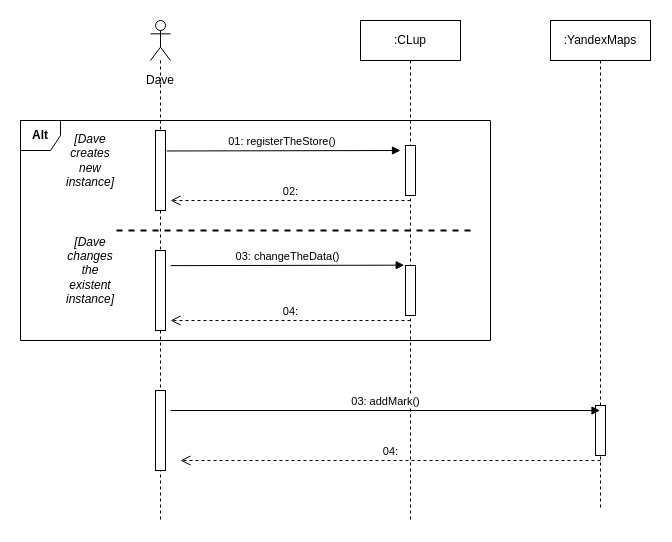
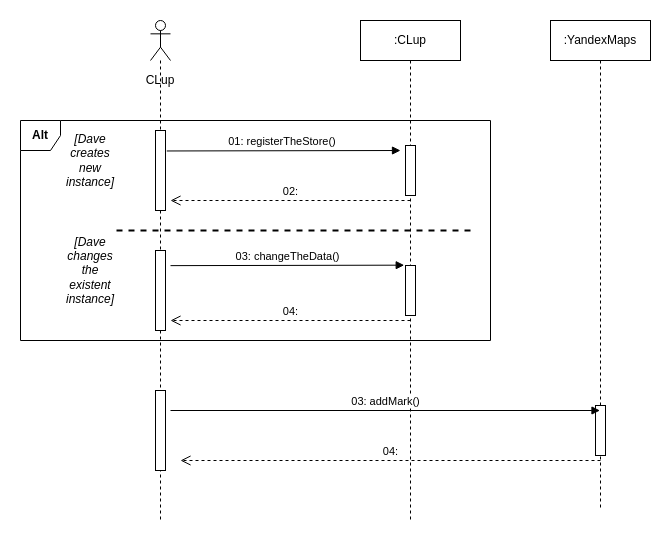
  <mxCell id="0" />
  <mxCell id="1" parent="0" />
  <mxCell id="2" value="" style="shape=umlLifeline;participant=umlActor;perimeter=lifelinePerimeter;whiteSpace=wrap;html=1;container=1;collapsible=0;recursiveResize=0;verticalAlign=top;spacingTop=36;outlineConnect=0;" vertex="1" parent="1"><mxGeometry x="150" y="20" width="20" height="500" as="geometry" /></mxCell>
  <mxCell id="3" value="" style="html=1;points=[];perimeter=orthogonalPerimeter;" vertex="1" parent="2"><mxGeometry x="5" y="110" width="10" height="80" as="geometry" /></mxCell>
  <mxCell id="4" value="" style="html=1;points=[];perimeter=orthogonalPerimeter;" vertex="1" parent="2"><mxGeometry x="5" y="370" width="10" height="80" as="geometry" /></mxCell>
  <mxCell id="5" value="" style="html=1;points=[];perimeter=orthogonalPerimeter;" vertex="1" parent="2"><mxGeometry x="5" y="230" width="10" height="80" as="geometry" /></mxCell>
  <mxCell id="6" value=":CLup" style="shape=umlLifeline;perimeter=lifelinePerimeter;whiteSpace=wrap;html=1;container=1;collapsible=0;recursiveResize=0;outlineConnect=0;" vertex="1" parent="1"><mxGeometry x="360" y="20" width="100" height="500" as="geometry" /></mxCell>
  <mxCell id="7" value="" style="html=1;points=[];perimeter=orthogonalPerimeter;" vertex="1" parent="6"><mxGeometry x="45" y="125" width="10" height="50" as="geometry" /></mxCell>
  <mxCell id="8" value="" style="html=1;points=[];perimeter=orthogonalPerimeter;" vertex="1" parent="6"><mxGeometry x="45" y="245" width="10" height="50" as="geometry" /></mxCell>
- <mxCell id="9" value="Dave" style="text;html=1;strokeColor=none;fillColor=none;align=center;verticalAlign=middle;whiteSpace=wrap;rounded=0;" vertex="1" parent="1"><mxGeometry x="140" y="70" width="40" height="20" as="geometry" /></mxCell>
+ <mxCell id="9" value="CLup" style="text;html=1;strokeColor=none;fillColor=none;align=center;verticalAlign=middle;whiteSpace=wrap;rounded=0;" vertex="1" parent="1"><mxGeometry x="140" y="70" width="40" height="20" as="geometry" /></mxCell>
  <mxCell id="10" value="01: registerTheStore()&amp;nbsp;" style="html=1;verticalAlign=bottom;endArrow=block;exitX=1.128;exitY=0.256;exitDx=0;exitDy=0;exitPerimeter=0;" edge="1" parent="1" source="3"><mxGeometry width="80" relative="1" as="geometry"><mxPoint x="170" y="150" as="sourcePoint" /><mxPoint x="400" y="150" as="targetPoint" /></mxGeometry></mxCell>
  <mxCell id="11" value=":YandexMaps" style="shape=umlLifeline;perimeter=lifelinePerimeter;whiteSpace=wrap;html=1;container=1;collapsible=0;recursiveResize=0;outlineConnect=0;" vertex="1" parent="1"><mxGeometry x="550" y="20" width="100" height="490" as="geometry" /></mxCell>
  <mxCell id="12" value="" style="html=1;points=[];perimeter=orthogonalPerimeter;" vertex="1" parent="11"><mxGeometry x="45" y="385" width="10" height="50" as="geometry" /></mxCell>
  <mxCell id="13" value="02:" style="html=1;verticalAlign=bottom;endArrow=open;dashed=1;endSize=8;" edge="1" parent="1"><mxGeometry relative="1" as="geometry"><mxPoint x="410" y="200" as="sourcePoint" /><mxPoint x="170" y="200" as="targetPoint" /></mxGeometry></mxCell>
  <mxCell id="14" value="03: addMark()" style="html=1;verticalAlign=bottom;endArrow=block;" edge="1" parent="1"><mxGeometry width="80" relative="1" as="geometry"><mxPoint x="170" y="410" as="sourcePoint" /><mxPoint x="599.5" y="410" as="targetPoint" /></mxGeometry></mxCell>
  <mxCell id="15" value="04:" style="html=1;verticalAlign=bottom;endArrow=open;dashed=1;endSize=8;" edge="1" parent="1"><mxGeometry relative="1" as="geometry"><mxPoint x="600" y="460" as="sourcePoint" /><mxPoint x="180" y="460" as="targetPoint" /></mxGeometry></mxCell>
  <mxCell id="16" value="" style="html=1;verticalAlign=bottom;endArrow=none;dashed=1;endSize=8;endFill=0;strokeWidth=2;" edge="1" parent="1"><mxGeometry relative="1" as="geometry"><mxPoint x="470" y="230" as="sourcePoint" /><mxPoint x="110" y="230" as="targetPoint" /></mxGeometry></mxCell>
  <mxCell id="17" value="03: changeTheData()" style="html=1;verticalAlign=bottom;endArrow=block;exitX=1.128;exitY=0.256;exitDx=0;exitDy=0;exitPerimeter=0;" edge="1" parent="1"><mxGeometry width="80" relative="1" as="geometry"><mxPoint x="170" y="265.14" as="sourcePoint" /><mxPoint x="403.72" y="264.66" as="targetPoint" /></mxGeometry></mxCell>
  <mxCell id="18" value="04:" style="html=1;verticalAlign=bottom;endArrow=open;dashed=1;endSize=8;" edge="1" parent="1"><mxGeometry relative="1" as="geometry"><mxPoint x="410" y="320" as="sourcePoint" /><mxPoint x="170" y="320" as="targetPoint" /></mxGeometry></mxCell>
  <mxCell id="19" value="&lt;i&gt;[Dave creates new instance]&lt;/i&gt;" style="text;html=1;strokeColor=none;fillColor=none;align=center;verticalAlign=middle;whiteSpace=wrap;rounded=0;" vertex="1" parent="1"><mxGeometry x="60" y="150" width="60" height="20" as="geometry" /></mxCell>
  <mxCell id="20" value="&lt;i&gt;[Dave changes the existent instance]&lt;/i&gt;" style="text;html=1;strokeColor=none;fillColor=none;align=center;verticalAlign=middle;whiteSpace=wrap;rounded=0;" vertex="1" parent="1"><mxGeometry x="60" y="260" width="60" height="20" as="geometry" /></mxCell>
  <mxCell id="21" value="&lt;b&gt;Alt&lt;/b&gt;" style="shape=umlFrame;whiteSpace=wrap;html=1;width=40;height=30;" vertex="1" parent="1"><mxGeometry x="20" y="120" width="470" height="220" as="geometry" /></mxCell>
